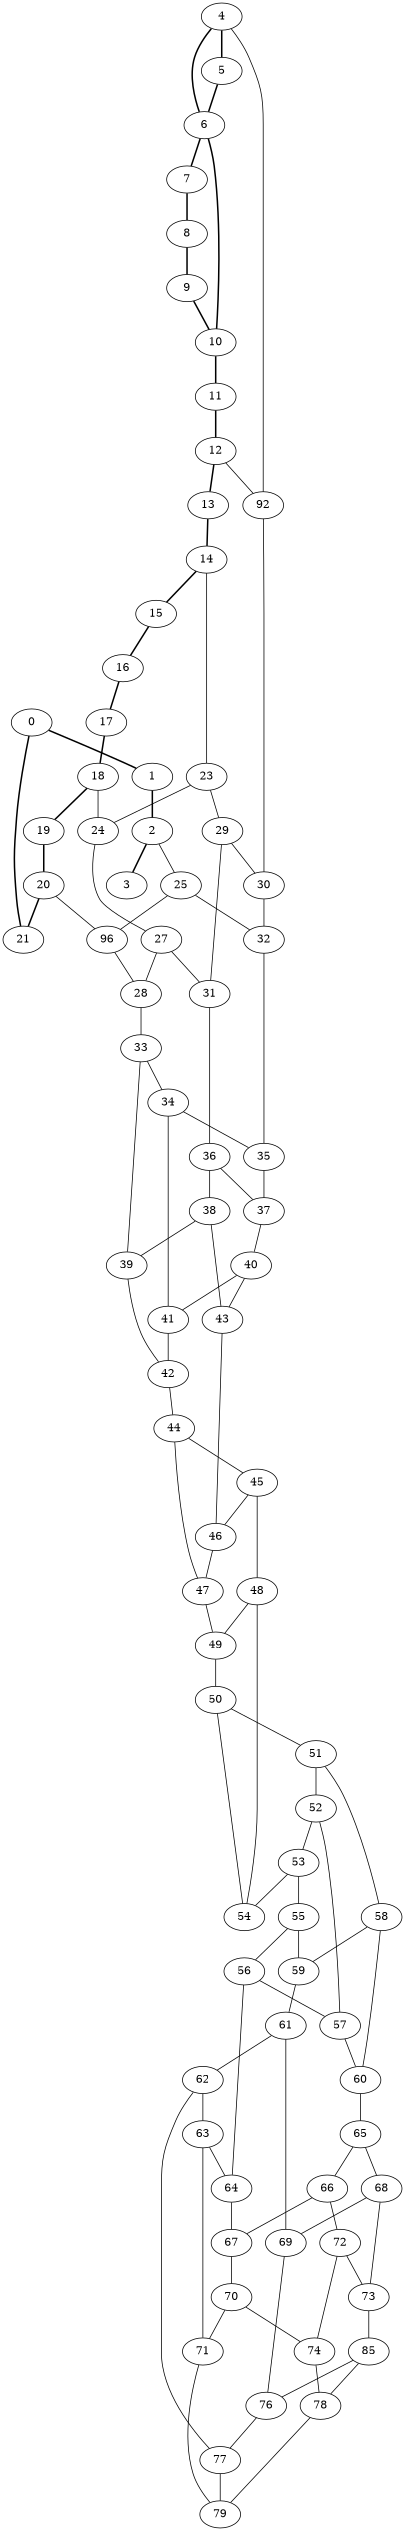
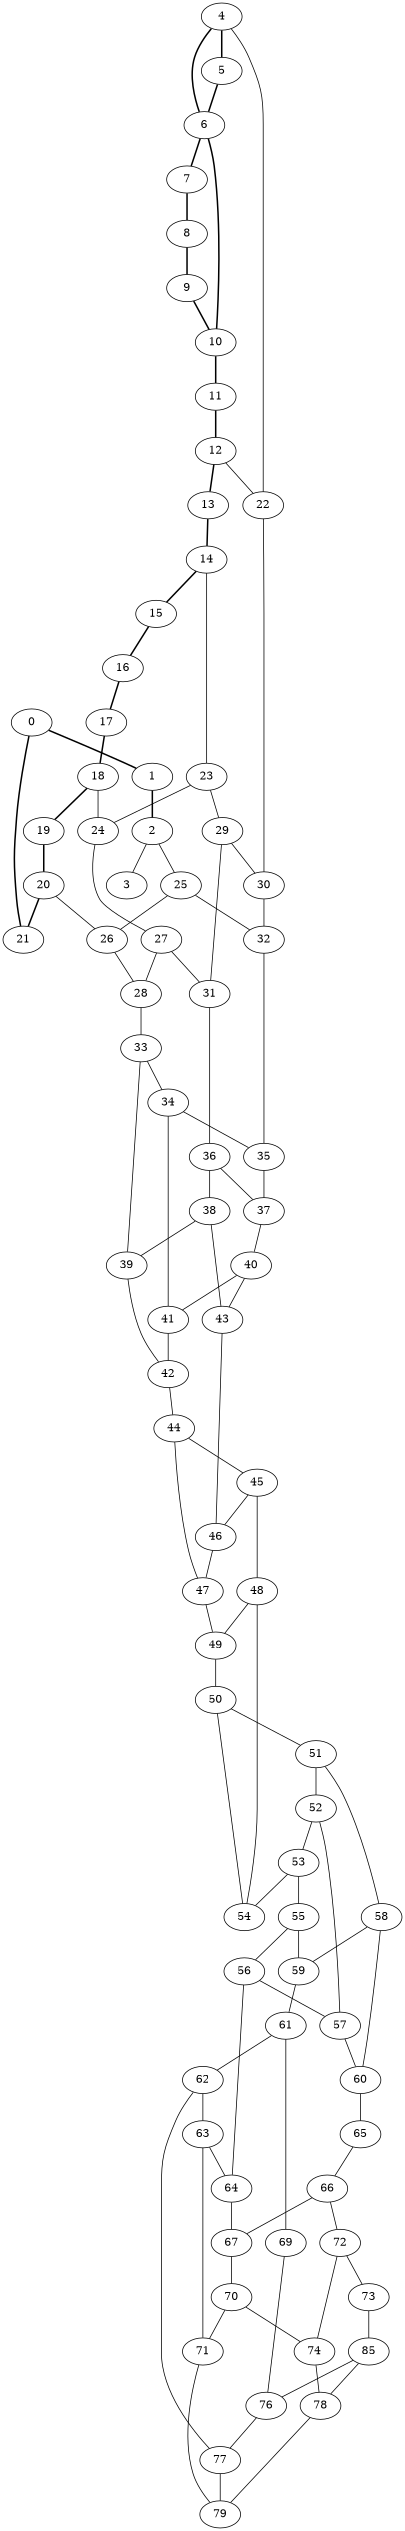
  graph {
    fontname="DejaVu Serif"
    node [fontname="DejaVu Serif"]
    edge [fontname="DejaVu Serif"]
    0
    1
    21
    2
    3
    25
-   26 [label=96]
+   26
    32
    4
    5
-   22 [label=92]
+   22
    28
    35
    6
    30
    7
    10
    8
    11
    9
    12
    13
    14
    15
    23
    16
    24
    29
    17
    27
    31
    18
    19
    20
    33
    36
    37
    34
    39
    38
    41
    42
    40
    43
    44
    46
    47
    45
    48
    49
    54
    50
    51
    52
    58
    53
    57
    59
    60
    55
    61
    65
    56
    64
    67
    62
    69
    70
    66
-   68
    63
    77
    76
    72
    73
    71
    79
    74
    n79 [label=85]
    78
    0 -- 1 [style=bold]
    0 -- 21 [style=bold]
    1 -- 2 [style=bold]
-   2 -- 3 [style=bold]
+   2 -- 3 [style=solid]
    2 -- 25
    25 -- 26
    25 -- 32
    26 -- 28
    32 -- 35
    4 -- 5 [style=bold]
    4 -- 22
    5 -- 6 [style=bold]
    22 -- 30
    28 -- 33
    35 -- 37
    6 -- 4 [style=bold]
    6 -- 7 [style=bold]
    6 -- 10 [style=bold]
    30 -- 32
    7 -- 8 [style=bold]
    10 -- 11 [style=bold]
    8 -- 9 [style=bold]
    11 -- 12 [style=bold]
    9 -- 10 [style=bold]
    12 -- 22
    12 -- 13 [style=bold]
    13 -- 14 [style=bold]
    14 -- 15 [style=bold]
    14 -- 23
    15 -- 16 [style=bold]
    23 -- 24
    23 -- 29
    16 -- 17 [style=bold]
    24 -- 27
    29 -- 30
    29 -- 31
    17 -- 18 [style=bold]
    27 -- 28
    27 -- 31
    31 -- 36
    18 -- 24
    18 -- 19 [style=bold]
    19 -- 20 [style=bold]
    20 -- 21 [style=bold]
    20 -- 26
    33 -- 34
    33 -- 39
    36 -- 37
    36 -- 38
    37 -- 40
    34 -- 35
    34 -- 41
    39 -- 42
    38 -- 39
    38 -- 43
    41 -- 42
    42 -- 44
    40 -- 41
    40 -- 43
    43 -- 46
    44 -- 47
    44 -- 45
    46 -- 47
    47 -- 49
    45 -- 46
    45 -- 48
    48 -- 49
    48 -- 54
    49 -- 50
    50 -- 54
    50 -- 51
    51 -- 52
    51 -- 58
    52 -- 53
    52 -- 57
    58 -- 59
    58 -- 60
    53 -- 54
    53 -- 55
    57 -- 60
    59 -- 61
    60 -- 65
    55 -- 59
    55 -- 56
    61 -- 62
    61 -- 69
    65 -- 66
-   65 -- 68
    56 -- 57
    56 -- 64
    64 -- 67
    67 -- 70
    62 -- 63
    62 -- 77
    69 -- 76
    70 -- 71
    70 -- 74
    66 -- 67
    66 -- 72
-   68 -- 69
-   68 -- 73
    63 -- 64
    63 -- 71
    77 -- 79
    76 -- 77
    72 -- 73
    72 -- 74
    73 -- n79
    71 -- 79
    74 -- 78
    n79 -- 76
    n79 -- 78
    78 -- 79
  }
